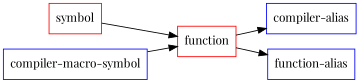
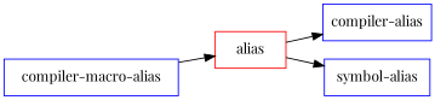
  strict digraph {
    fontname="Playfair Display"
    rankdir=LR
    node [color=blue fontname="Playfair Display" shape=box]
    edge [fontname="Playfair Display"]
-   symbol [color=red]
-   alias [color=red label=function]
+   alias [color=red]
    n3 [label="compiler-alias"]
-   "function-alias"
-   "compiler-macro-alias" [label="compiler-macro-symbol"]
-   symbol -> alias
+   "function-alias" [label="symbol-alias"]
+   "compiler-macro-alias"
    alias -> n3
    alias -> "function-alias"
    "compiler-macro-alias" -> alias
  }
